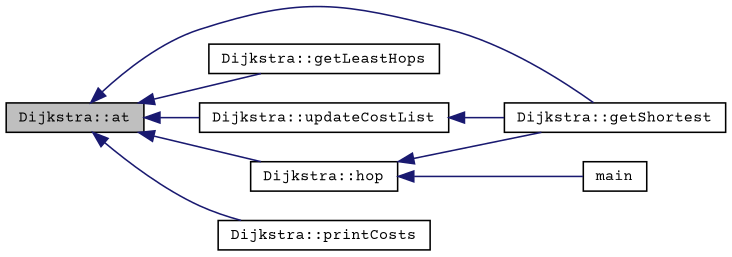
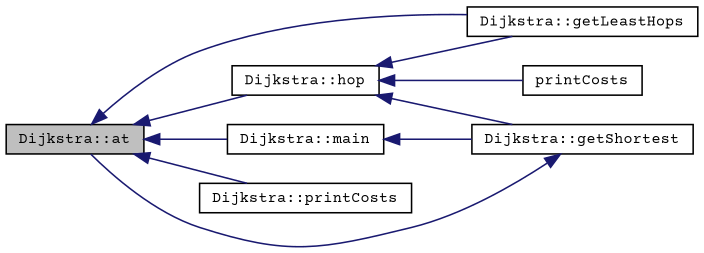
  digraph {
    fontname="Courier Prime"
    rankdir=LR
    node [color=black fillcolor=white fontname="Courier Prime" fontsize=10 shape=record style=filled]
    edge [color=midnightblue dir=back fontname="Courier Prime" fontsize=10 labelfontname=Helvetica labelfontsize=10 style=solid]
    n1 [fillcolor=grey75 fontcolor=black height=0.2 label="Dijkstra::at" width=0.4]
    n2 [height=0.2 label="Dijkstra::getShortest" width=0.4]
    n3 [height=0.2 label="Dijkstra::getLeastHops" width=0.4]
-   n4 [height=0.2 label="Dijkstra::updateCostList" width=0.4]
+   n4 [height=0.2 label="Dijkstra::main" width=0.4]
    n5 [height=0.2 label="Dijkstra::hop" width=0.4]
    n6 [height=0.2 label="Dijkstra::printCosts" width=0.4]
-   n7 [height=0.2 label=main width=0.4]
-   n1 -> n2
+   n7 [height=0.2 label=printCosts width=0.4]
+   n2 -> n1
    n1 -> n3
    n1 -> n4
    n1 -> n5
    n1 -> n6
    n4 -> n2
    n5 -> n2
+   n5 -> n3
    n5 -> n7
  }
